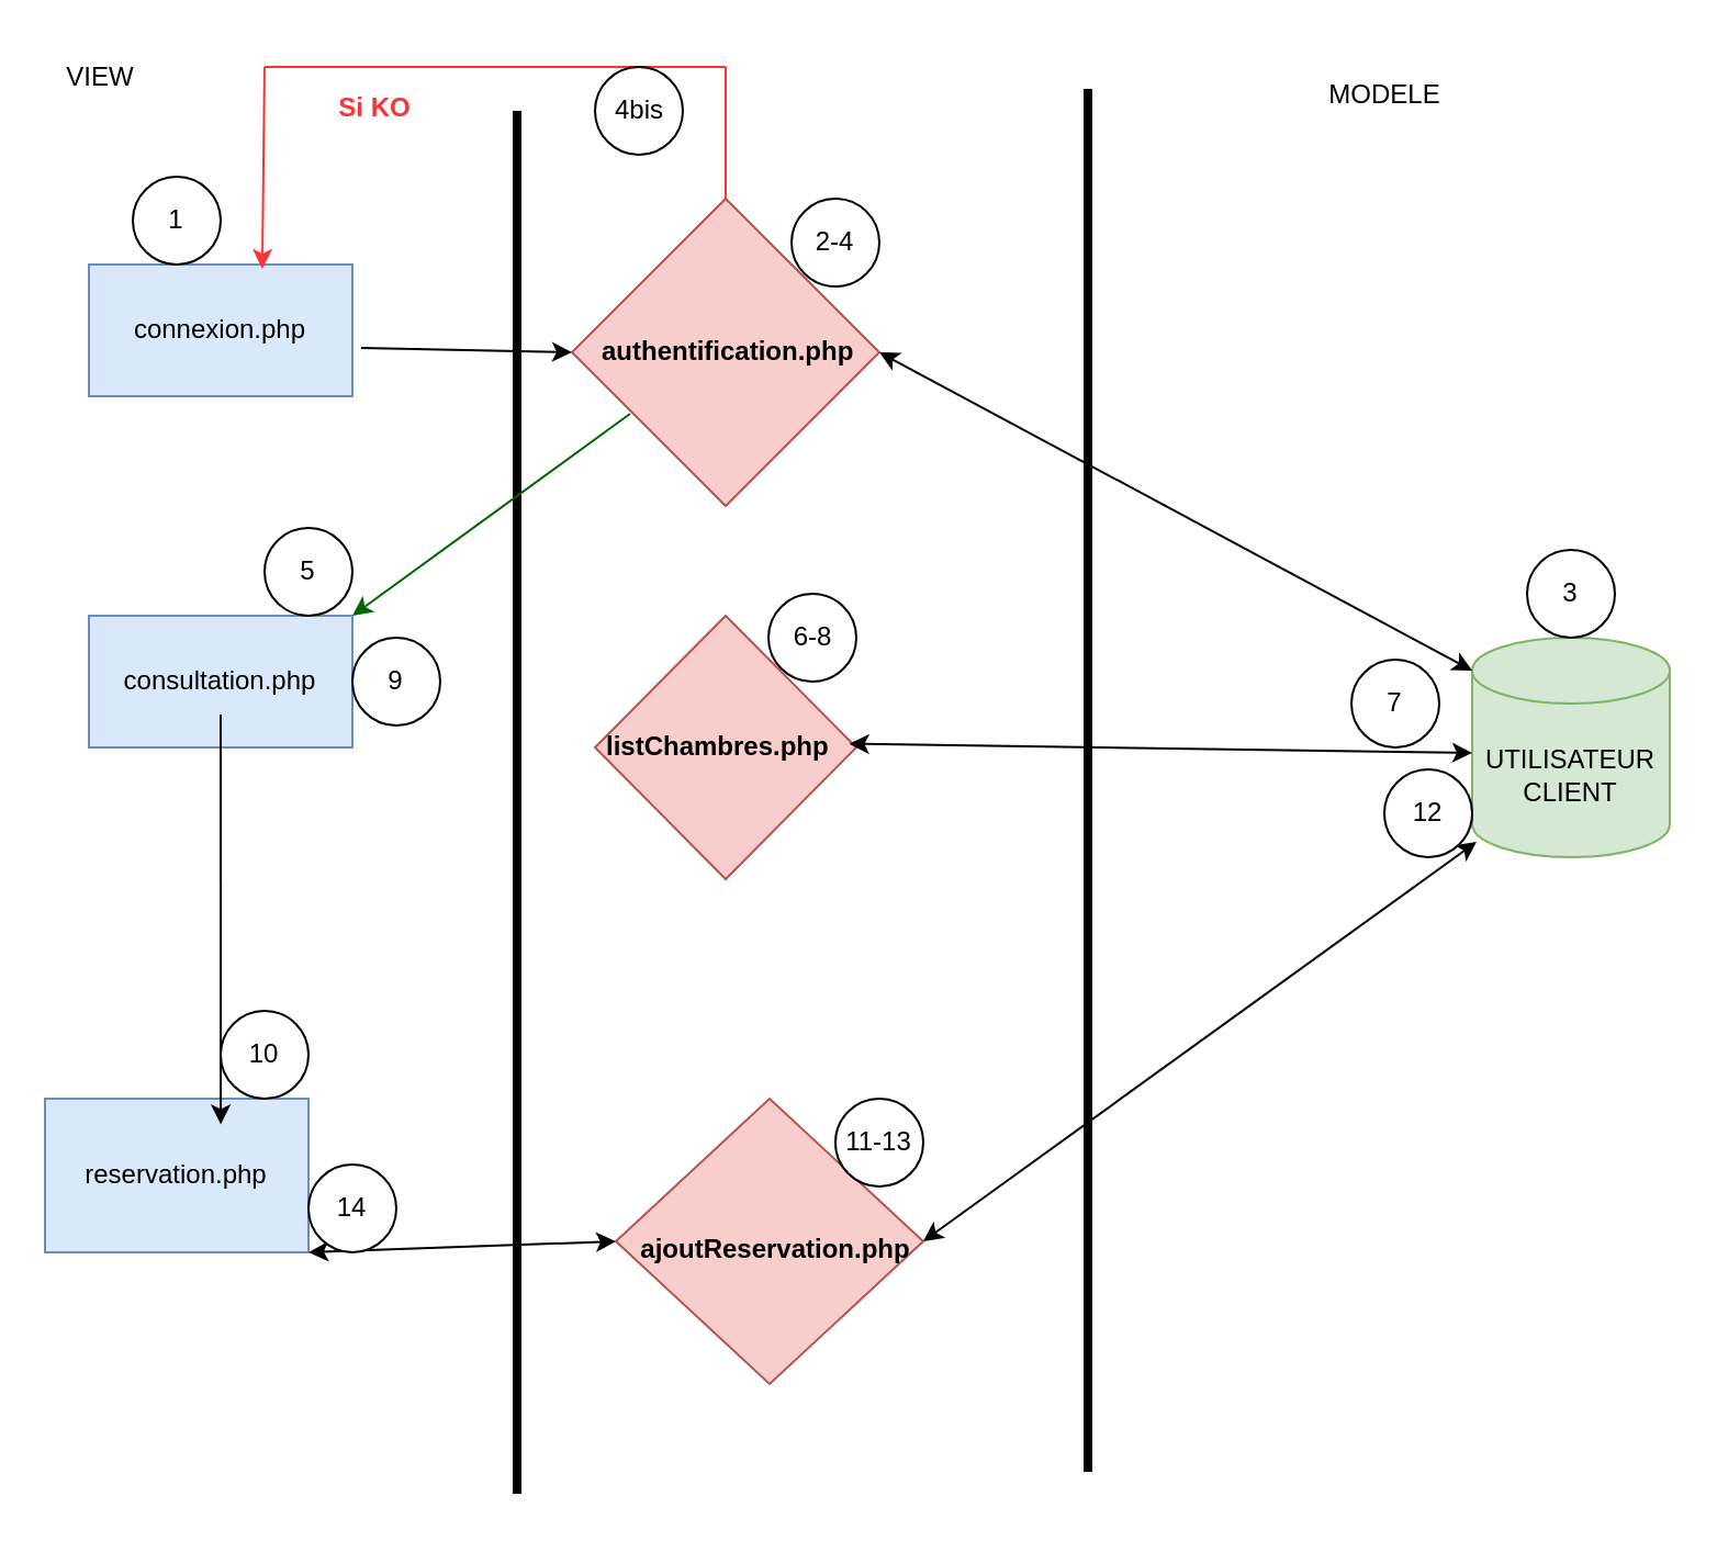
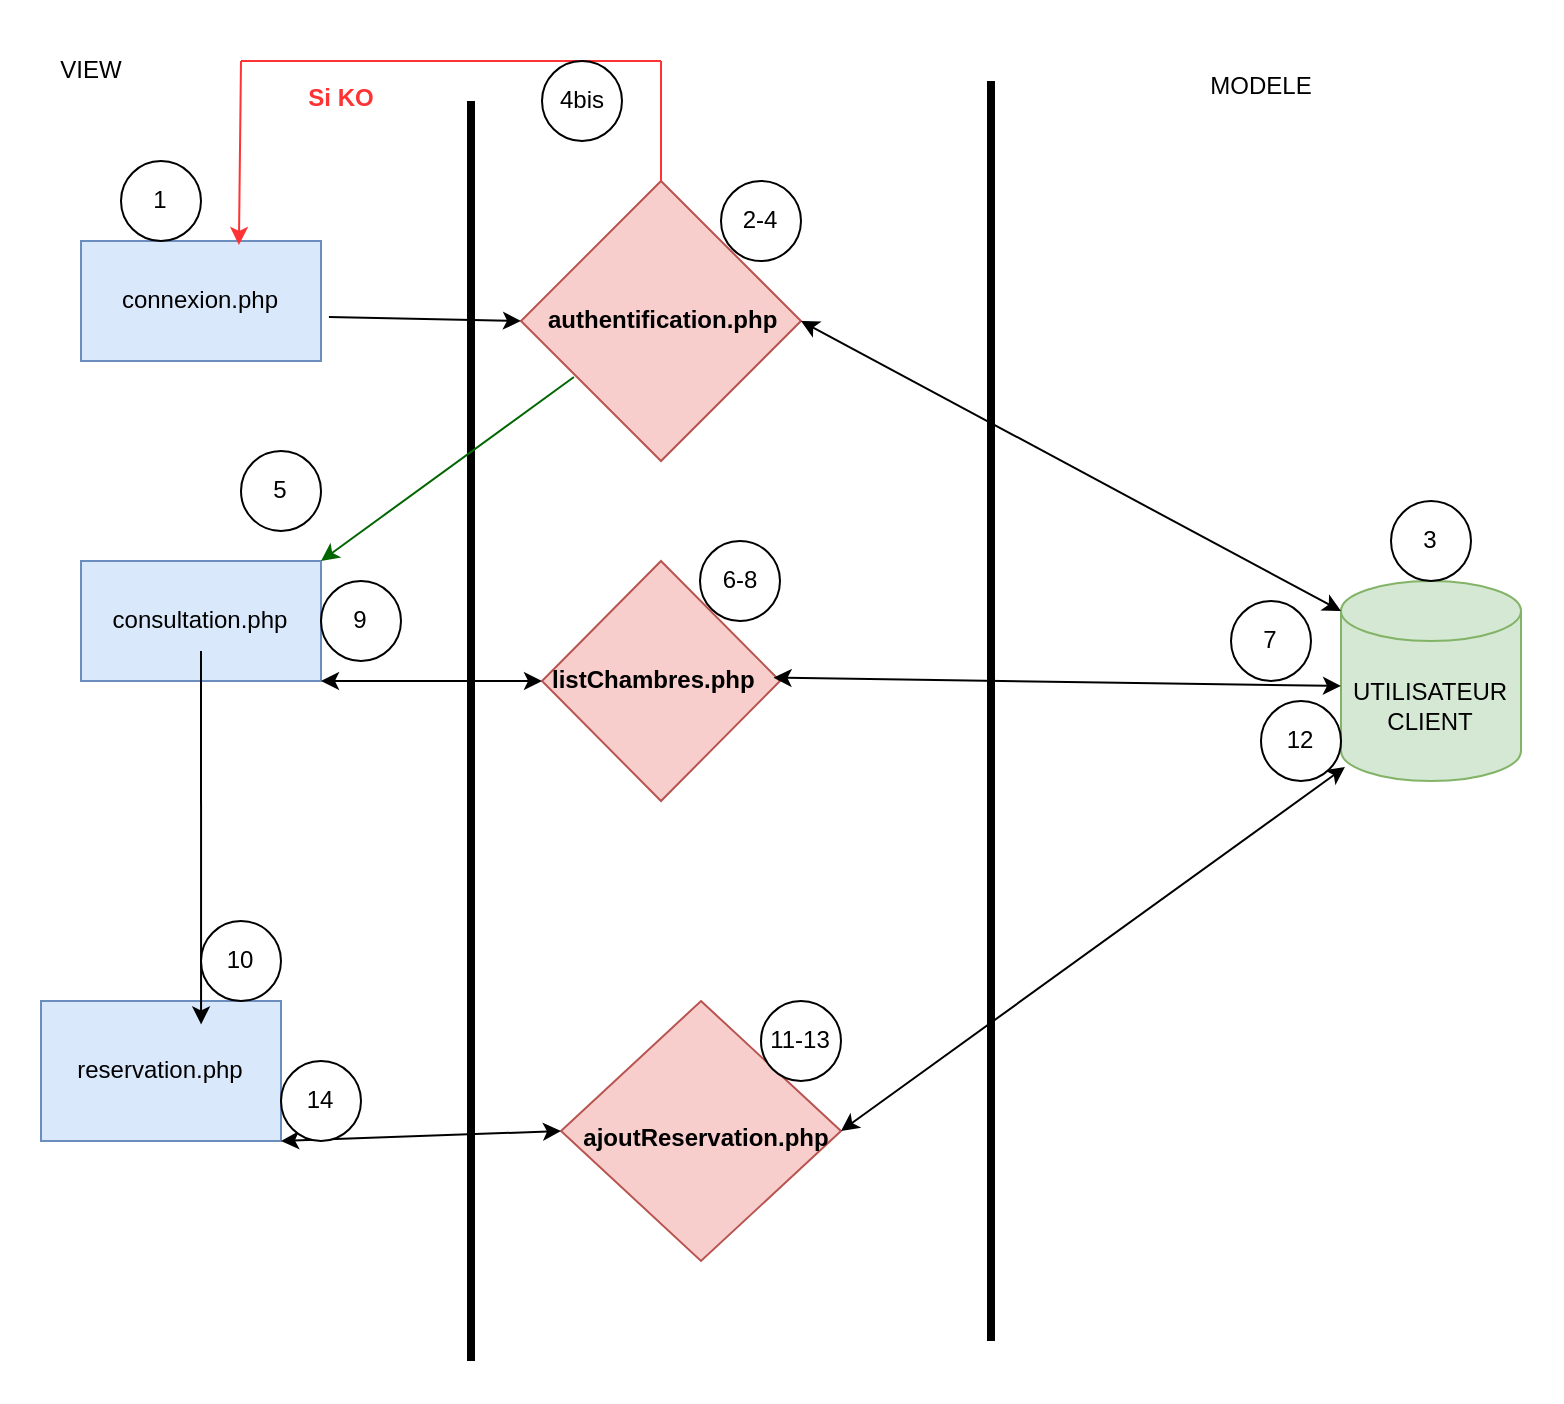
  <mxCell id="0" />
  <mxCell id="1" parent="0" />
  <mxCell id="2" value="" style="line;strokeWidth=4;direction=south;html=1;perimeter=backbonePerimeter;points=[];outlineConnect=0;" vertex="1" parent="1"><mxGeometry x="230" y="50" width="10" height="630" as="geometry" /></mxCell>
  <mxCell id="3" value="connexion.php" style="rounded=0;whiteSpace=wrap;html=1;fillColor=#dae8fc;strokeColor=#6c8ebf;" vertex="1" parent="1"><mxGeometry x="40" y="120" width="120" height="60" as="geometry" /></mxCell>
  <mxCell id="4" value="consultation.php" style="rounded=0;whiteSpace=wrap;html=1;fillColor=#dae8fc;strokeColor=#6c8ebf;" vertex="1" parent="1"><mxGeometry x="40" y="280" width="120" height="60" as="geometry" /></mxCell>
  <mxCell id="5" value="reservation.php" style="rounded=0;whiteSpace=wrap;html=1;fillColor=#dae8fc;strokeColor=#6c8ebf;" vertex="1" parent="1"><mxGeometry x="20" y="500" width="120" height="70" as="geometry" /></mxCell>
  <mxCell id="6" value="&lt;p style=&quot;text-indent:-18.0pt;mso-list:l0 level1 lfo1&quot; class=&quot;MsoListParagraph&quot;&gt;&amp;nbsp; &amp;nbsp; &amp;nbsp; &amp;nbsp; authentification.php&lt;/p&gt;" style="rhombus;whiteSpace=wrap;html=1;fillColor=#f8cecc;strokeColor=#b85450;fontStyle=1;align=center;" vertex="1" parent="1"><mxGeometry x="260" y="90" width="140" height="140" as="geometry" /></mxCell>
  <mxCell id="7" value="" style="line;strokeWidth=4;direction=south;html=1;perimeter=backbonePerimeter;points=[];outlineConnect=0;" vertex="1" parent="1"><mxGeometry x="490" y="40" width="10" height="630" as="geometry" /></mxCell>
  <mxCell id="8" value="UTILISATEUR&lt;br&gt;CLIENT" style="shape=cylinder3;whiteSpace=wrap;html=1;boundedLbl=1;backgroundOutline=1;size=15;fillColor=#d5e8d4;strokeColor=#82b366;" vertex="1" parent="1"><mxGeometry x="670" y="290" width="90" height="100" as="geometry" /></mxCell>
  <mxCell id="9" value="" style="endArrow=classic;startArrow=classic;html=1;rounded=0;entryX=0;entryY=0;entryDx=0;entryDy=15;entryPerimeter=0;exitX=1;exitY=0.5;exitDx=0;exitDy=0;" edge="1" parent="1" source="6" target="8"><mxGeometry width="50" height="50" relative="1" as="geometry"><mxPoint x="480" y="195" as="sourcePoint" /><mxPoint x="530" y="145" as="targetPoint" /></mxGeometry></mxCell>
  <mxCell id="10" value="&lt;b&gt;&lt;br&gt;&lt;br&gt;&lt;/b&gt;&lt;p style=&quot;text-indent:-18.0pt;mso-list:l0 level1 lfo1&quot; class=&quot;MsoListParagraph&quot;&gt;&lt;b&gt;&lt;span style=&quot;font-family:Symbol;mso-fareast-font-family:Symbol;mso-bidi-font-family:&lt;br/&gt;Symbol&quot;&gt;&lt;span style=&quot;mso-list:Ignore&quot;&gt;&lt;span style=&quot;font-style: normal; font-variant: normal; font-kerning: auto; font-optical-sizing: auto; font-feature-settings: normal; font-variation-settings: normal; font-stretch: normal; font-size: 7pt; line-height: normal; font-family: &amp;quot;Times New Roman&amp;quot;;&quot;&gt;&amp;nbsp; &amp;nbsp; &amp;nbsp; &amp;nbsp;&lt;/span&gt;&lt;/span&gt;&lt;/span&gt;listChambres.php&lt;/b&gt;&lt;/p&gt;&lt;b&gt;&lt;br&gt;&lt;br&gt;&lt;/b&gt;" style="rhombus;whiteSpace=wrap;html=1;fillColor=#f8cecc;strokeColor=#b85450;verticalAlign=middle;" vertex="1" parent="1"><mxGeometry x="270.5" y="280" width="119" height="120" as="geometry" /></mxCell>
  <mxCell id="11" value="&lt;br&gt;&lt;br&gt;&lt;br&gt;&lt;p style=&quot;text-indent:-18.0pt;mso-list:l0 level1 lfo1&quot; class=&quot;MsoListParagraph&quot;&gt;&lt;span style=&quot;text-indent: -18pt; background-color: initial;&quot;&gt;&amp;nbsp; &amp;nbsp; &amp;nbsp; &amp;nbsp; &amp;nbsp;&lt;b&gt;ajoutReservation.php&lt;/b&gt;&lt;/span&gt;&lt;br&gt;&lt;/p&gt;&lt;br&gt;&lt;br&gt;" style="rhombus;whiteSpace=wrap;html=1;fillColor=#f8cecc;strokeColor=#b85450;verticalAlign=top;" vertex="1" parent="1"><mxGeometry x="280" y="500" width="140" height="130" as="geometry" /></mxCell>
  <mxCell id="12" value="" style="endArrow=classic;startArrow=classic;html=1;rounded=0;entryX=0;entryY=0;entryDx=0;entryDy=52.5;entryPerimeter=0;exitX=0.973;exitY=0.486;exitDx=0;exitDy=0;exitPerimeter=0;" edge="1" parent="1" source="10" target="8"><mxGeometry width="50" height="50" relative="1" as="geometry"><mxPoint x="470" y="370" as="sourcePoint" /><mxPoint x="620" y="370" as="targetPoint" /></mxGeometry></mxCell>
  <mxCell id="13" value="VIEW" style="text;html=1;align=center;verticalAlign=middle;resizable=0;points=[];autosize=1;strokeColor=none;fillColor=none;" vertex="1" parent="1"><mxGeometry x="20" y="20" width="50" height="30" as="geometry" /></mxCell>
  <mxCell id="14" value="MODELE" style="text;html=1;align=center;verticalAlign=middle;resizable=0;points=[];autosize=1;strokeColor=none;fillColor=none;" vertex="1" parent="1"><mxGeometry x="595" y="28" width="70" height="30" as="geometry" /></mxCell>
  <mxCell id="15" value="" style="endArrow=classic;startArrow=classic;html=1;rounded=0;entryX=0.022;entryY=0.93;entryDx=0;entryDy=0;entryPerimeter=0;exitX=1;exitY=0.5;exitDx=0;exitDy=0;" edge="1" parent="1" source="11" target="8"><mxGeometry width="50" height="50" relative="1" as="geometry"><mxPoint x="461" y="580" as="sourcePoint" /><mxPoint x="630" y="580" as="targetPoint" /></mxGeometry></mxCell>
  <mxCell id="16" style="edgeStyle=orthogonalEdgeStyle;rounded=0;orthogonalLoop=1;jettySize=auto;html=1;exitX=0.5;exitY=1;exitDx=0;exitDy=0;" edge="1" parent="1" source="6" target="6"><mxGeometry relative="1" as="geometry" /></mxCell>
  <mxCell id="17" value="" style="endArrow=classic;html=1;rounded=0;exitX=1.033;exitY=0.633;exitDx=0;exitDy=0;exitPerimeter=0;" edge="1" parent="1" source="3"><mxGeometry width="50" height="50" relative="1" as="geometry"><mxPoint x="210" y="210" as="sourcePoint" /><mxPoint x="260" y="160" as="targetPoint" /><Array as="points" /></mxGeometry></mxCell>
  <mxCell id="18" value="" style="endArrow=classic;html=1;rounded=0;exitX=0.189;exitY=0.7;exitDx=0;exitDy=0;exitPerimeter=0;entryX=1;entryY=0;entryDx=0;entryDy=0;fillColor=#d5e8d4;strokeColor=#006600;" edge="1" parent="1" source="6" target="4"><mxGeometry width="50" height="50" relative="1" as="geometry"><mxPoint x="160" y="250" as="sourcePoint" /><mxPoint x="210" y="200" as="targetPoint" /></mxGeometry></mxCell>
  <mxCell id="19" value="" style="endArrow=none;html=1;rounded=0;fillColor=#f8cecc;strokeColor=#FF3333;exitX=0.5;exitY=0;exitDx=0;exitDy=0;" edge="1" parent="1" source="6"><mxGeometry width="50" height="50" relative="1" as="geometry"><mxPoint x="325" y="90" as="sourcePoint" /><mxPoint x="330" y="30" as="targetPoint" /></mxGeometry></mxCell>
  <mxCell id="20" value="" style="endArrow=none;html=1;rounded=0;fillColor=#f8cecc;strokeColor=#FF3333;" edge="1" parent="1"><mxGeometry width="50" height="50" relative="1" as="geometry"><mxPoint x="330" y="30" as="sourcePoint" /><mxPoint x="261" y="30" as="targetPoint" /><Array as="points"><mxPoint x="120" y="30" /></Array></mxGeometry></mxCell>
  <mxCell id="21" value="" style="endArrow=classic;html=1;rounded=0;entryX=0.658;entryY=0.033;entryDx=0;entryDy=0;entryPerimeter=0;fillColor=#f8cecc;strokeColor=#FF3333;" edge="1" parent="1" target="3"><mxGeometry width="50" height="50" relative="1" as="geometry"><mxPoint x="120" y="30" as="sourcePoint" /><mxPoint x="153" y="70" as="targetPoint" /></mxGeometry></mxCell>
  <mxCell id="22" value="" style="endArrow=classic;html=1;rounded=0;entryX=0.667;entryY=0.167;entryDx=0;entryDy=0;entryPerimeter=0;" edge="1" parent="1" target="5"><mxGeometry width="50" height="50" relative="1" as="geometry"><mxPoint x="100" y="325" as="sourcePoint" /><mxPoint x="60" y="405" as="targetPoint" /></mxGeometry></mxCell>
+ <mxCell id="23" value="" style="endArrow=classic;startArrow=classic;html=1;rounded=0;entryX=0;entryY=0.5;entryDx=0;entryDy=0;exitX=1;exitY=1;exitDx=0;exitDy=0;" edge="1" parent="1" source="4" target="10"><mxGeometry width="50" height="50" relative="1" as="geometry"><mxPoint x="160" y="325" as="sourcePoint" /><mxPoint x="210" y="275" as="targetPoint" /></mxGeometry></mxCell>
  <mxCell id="24" value="" style="endArrow=classic;startArrow=classic;html=1;rounded=0;exitX=0;exitY=0.5;exitDx=0;exitDy=0;entryX=1;entryY=1;entryDx=0;entryDy=0;" edge="1" parent="1" source="11" target="5"><mxGeometry width="50" height="50" relative="1" as="geometry"><mxPoint x="90" y="540" as="sourcePoint" /><mxPoint x="140" y="490" as="targetPoint" /></mxGeometry></mxCell>
  <mxCell id="25" value="1" style="ellipse;whiteSpace=wrap;html=1;" vertex="1" parent="1"><mxGeometry x="60" y="80" width="40" height="40" as="geometry" /></mxCell>
  <mxCell id="26" value="2-4" style="ellipse;whiteSpace=wrap;html=1;" vertex="1" parent="1"><mxGeometry x="360" y="90" width="40" height="40" as="geometry" /></mxCell>
  <mxCell id="27" value="3" style="ellipse;whiteSpace=wrap;html=1;" vertex="1" parent="1"><mxGeometry x="695" y="250" width="40" height="40" as="geometry" /></mxCell>
- <mxCell id="28" value="5" style="ellipse;whiteSpace=wrap;html=1;" vertex="1" parent="1"><mxGeometry x="120" y="240" width="40" height="40" as="geometry" /></mxCell>
+ <mxCell id="28" value="5" style="ellipse;whiteSpace=wrap;html=1;" vertex="1" parent="1"><mxGeometry x="120" y="225" width="40" height="40" as="geometry" /></mxCell>
  <mxCell id="29" value="6-8" style="ellipse;whiteSpace=wrap;html=1;" vertex="1" parent="1"><mxGeometry x="349.5" y="270" width="40" height="40" as="geometry" /></mxCell>
  <mxCell id="30" value="7" style="ellipse;whiteSpace=wrap;html=1;" vertex="1" parent="1"><mxGeometry x="615" y="300" width="40" height="40" as="geometry" /></mxCell>
  <mxCell id="31" value="9" style="ellipse;whiteSpace=wrap;html=1;" vertex="1" parent="1"><mxGeometry x="160" y="290" width="40" height="40" as="geometry" /></mxCell>
  <mxCell id="32" value="10" style="ellipse;whiteSpace=wrap;html=1;" vertex="1" parent="1"><mxGeometry x="100" y="460" width="40" height="40" as="geometry" /></mxCell>
  <mxCell id="33" value="11-13" style="ellipse;whiteSpace=wrap;html=1;" vertex="1" parent="1"><mxGeometry x="380" y="500" width="40" height="40" as="geometry" /></mxCell>
  <mxCell id="34" value="12" style="ellipse;whiteSpace=wrap;html=1;" vertex="1" parent="1"><mxGeometry x="630" y="350" width="40" height="40" as="geometry" /></mxCell>
  <mxCell id="35" value="14" style="ellipse;whiteSpace=wrap;html=1;" vertex="1" parent="1"><mxGeometry x="140" y="530" width="40" height="40" as="geometry" /></mxCell>
  <mxCell id="36" value="4bis" style="ellipse;whiteSpace=wrap;html=1;" vertex="1" parent="1"><mxGeometry x="270.5" y="30" width="40" height="40" as="geometry" /></mxCell>
  <mxCell id="37" value="&lt;font style=&quot;font-size: 12px;&quot;&gt;Si KO&lt;/font&gt;" style="text;html=1;fontSize=24;fontStyle=1;verticalAlign=middle;align=center;fontColor=#FF3333;" vertex="1" parent="1"><mxGeometry x="140" y="40" width="60" height="10" as="geometry" /></mxCell>
